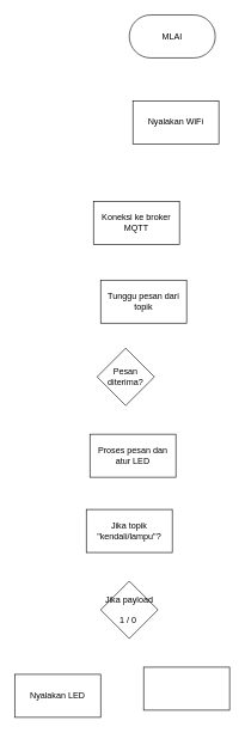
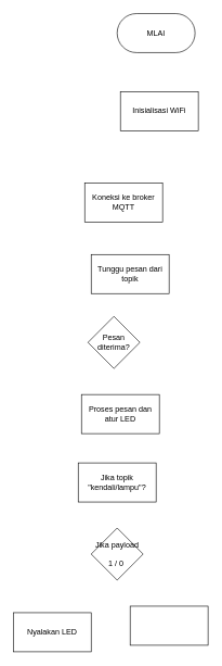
  <mxCell id="0" />
  <mxCell id="1" parent="0" />
  <mxCell id="2" value="MLAI" style="rounded=1;whiteSpace=wrap;html=1;arcSize=50;" vertex="1" parent="1"><mxGeometry x="180" y="20" width="120" height="60" as="geometry" /></mxCell>
- <mxCell id="3" value="Nyalakan WiFi" style="rounded=0;whiteSpace=wrap;html=1;" vertex="1" parent="1"><mxGeometry x="185" y="140" width="120" height="60" as="geometry" /></mxCell>
+ <mxCell id="3" value="Inisialisasi WiFi" style="rounded=0;whiteSpace=wrap;html=1;" vertex="1" parent="1"><mxGeometry x="185" y="140" width="120" height="60" as="geometry" /></mxCell>
  <mxCell id="4" value="Koneksi ke broker MQTT" style="rounded=0;whiteSpace=wrap;html=1;" vertex="1" parent="1"><mxGeometry x="130" y="280" width="120" height="60" as="geometry" /></mxCell>
  <mxCell id="5" value="Tunggu pesan dari topik" style="rounded=0;whiteSpace=wrap;html=1;" vertex="1" parent="1"><mxGeometry x="140" y="390" width="120" height="60" as="geometry" /></mxCell>
  <mxCell id="6" value="Pesan diterima?" style="rhombus;whiteSpace=wrap;html=1;" vertex="1" parent="1"><mxGeometry x="135" y="485" width="80" height="80" as="geometry" /></mxCell>
  <mxCell id="7" value="Proses pesan dan atur LED" style="rounded=0;whiteSpace=wrap;html=1;" vertex="1" parent="1"><mxGeometry x="125" y="605" width="120" height="60" as="geometry" /></mxCell>
  <mxCell id="8" value="Jika topik &quot;kendali/lampu&quot;?" style="rounded=0;whiteSpace=wrap;html=1;" vertex="1" parent="1"><mxGeometry x="120" y="710" width="120" height="60" as="geometry" /></mxCell>
  <mxCell id="9" value="Nyalakan LED" style="rounded=0;whiteSpace=wrap;html=1;" vertex="1" parent="1"><mxGeometry x="20" y="940" width="120" height="60" as="geometry" /></mxCell>
  <mxCell id="10" value="" style="rounded=0;whiteSpace=wrap;html=1;" vertex="1" parent="1"><mxGeometry x="200" y="930" width="120" height="60" as="geometry" /></mxCell>
  <mxCell id="11" value="Jika payload&lt;br&gt;&lt;br&gt;1 / 0&amp;nbsp;" style="rhombus;whiteSpace=wrap;html=1;" vertex="1" parent="1"><mxGeometry x="140" y="810" width="80" height="80" as="geometry" /></mxCell>
